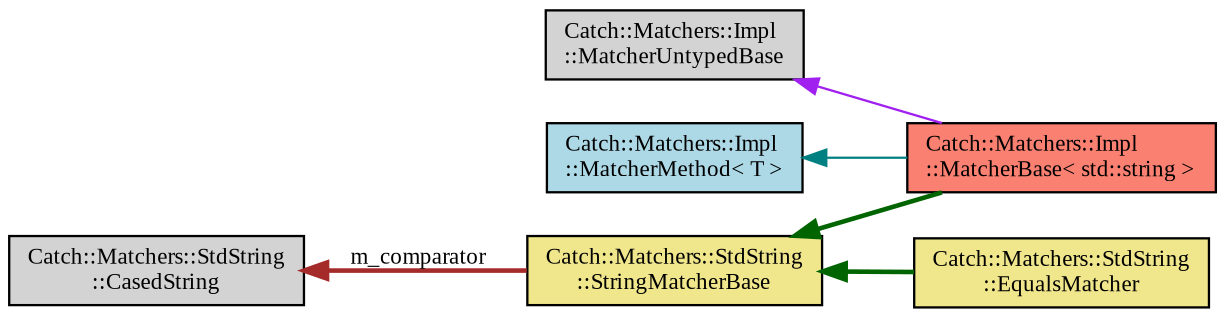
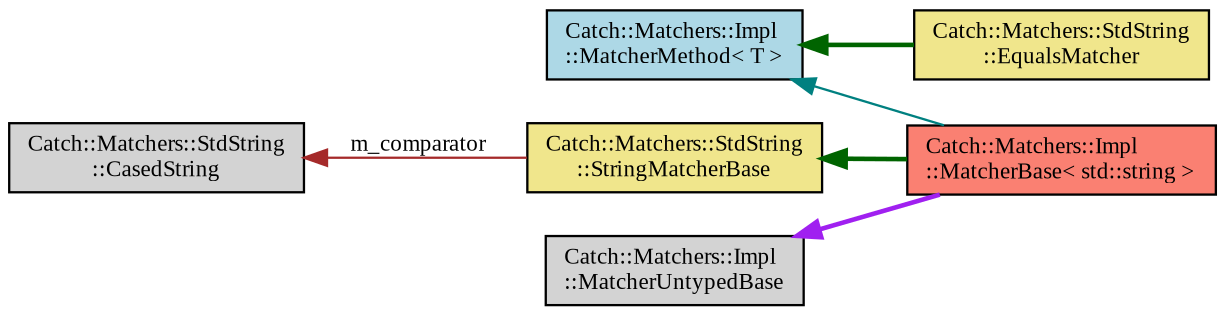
  digraph {
    fontname="Liberation Serif"
    rankdir=LR
    node [color=black fillcolor=khaki fontname="Liberation Serif" fontsize=10 shape=record style=filled]
    edge [color=darkgreen dir=back fontname="Liberation Serif" fontsize=10 labelfontname=Helvetica labelfontsize=10 style=solid]
    n1 [fontcolor=black height=0.2 label="Catch::Matchers::StdString\l::EqualsMatcher" width=0.4]
    n2 [height=0.2 label="Catch::Matchers::StdString\l::StringMatcherBase" width=0.4]
    n3 [fillcolor=salmon height=0.2 label="Catch::Matchers::Impl\l::MatcherBase\< std::string \>" width=0.4]
    n4 [fillcolor=lightgrey height=0.2 label="Catch::Matchers::Impl\l::MatcherUntypedBase" width=0.4]
    n5 [fillcolor=lightblue height=0.2 label="Catch::Matchers::Impl\l::MatcherMethod\< T \>" width=0.4]
    n6 [fillcolor=lightgrey height=0.2 label="Catch::Matchers::StdString\l::CasedString" width=0.4]
-   n2 -> n1 [style=bold]
+   n5 -> n1 [style=bold]
    n2 -> n3 [style=bold]
-   n4 -> n3 [color=purple]
+   n4 -> n3 [color=purple style=bold]
    n5 -> n3 [color=teal]
-   n6 -> n2 [color=brown label=" m_comparator" style=bold]
+   n6 -> n2 [color=brown label=" m_comparator"]
  }
